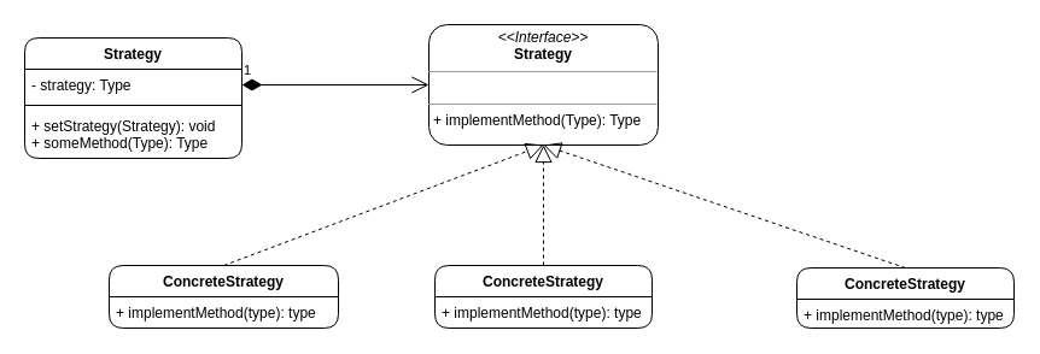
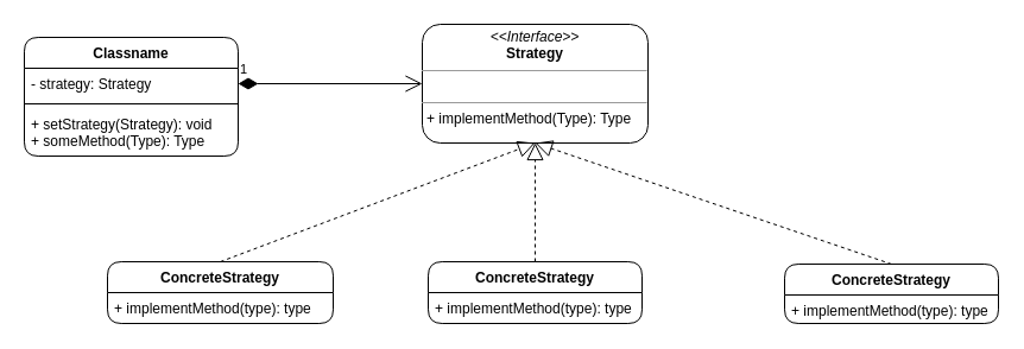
  <mxCell id="0" />
  <mxCell id="1" parent="0" />
  <mxCell id="2" value="ConcreteStrategy" style="swimlane;fontStyle=1;align=center;verticalAlign=top;childLayout=stackLayout;horizontal=1;startSize=26;horizontalStack=0;resizeParent=1;resizeParentMax=0;resizeLast=0;collapsible=1;marginBottom=0;rounded=1;" parent="1" vertex="1"><mxGeometry x="90" y="220" width="190" height="52" as="geometry" /></mxCell>
  <mxCell id="3" value="+ implementMethod(type): type" style="text;strokeColor=none;fillColor=none;align=left;verticalAlign=top;spacingLeft=4;spacingRight=4;overflow=hidden;rotatable=0;points=[[0,0.5],[1,0.5]];portConstraint=eastwest;rounded=1;" parent="2" vertex="1"><mxGeometry y="26" width="190" height="26" as="geometry" /></mxCell>
  <mxCell id="4" value="&lt;p style=&quot;margin: 0px ; margin-top: 4px ; text-align: center&quot;&gt;&lt;i&gt;&amp;lt;&amp;lt;Interface&amp;gt;&amp;gt;&lt;/i&gt;&lt;br&gt;&lt;b&gt;Strategy&lt;/b&gt;&lt;/p&gt;&lt;hr size=&quot;1&quot;&gt;&lt;p style=&quot;margin: 0px ; margin-left: 4px&quot;&gt;&lt;br&gt;&lt;/p&gt;&lt;hr size=&quot;1&quot;&gt;&lt;p style=&quot;margin: 0px ; margin-left: 4px&quot;&gt;+ implementMethod(Type): Type&lt;br&gt;&lt;/p&gt;" style="verticalAlign=top;align=left;overflow=fill;fontSize=12;fontFamily=Helvetica;html=1;rounded=1;" parent="1" vertex="1"><mxGeometry x="355" y="20" width="190" height="100" as="geometry" /></mxCell>
  <mxCell id="5" value="" style="endArrow=block;dashed=1;endFill=0;endSize=12;html=1;entryX=0.5;entryY=1;entryDx=0;entryDy=0;exitX=0.5;exitY=0;exitDx=0;exitDy=0;" parent="1" source="2" target="4" edge="1"><mxGeometry width="160" relative="1" as="geometry"><mxPoint x="250" y="170" as="sourcePoint" /><mxPoint x="380" y="180" as="targetPoint" /></mxGeometry></mxCell>
  <mxCell id="6" value="ConcreteStrategy" style="swimlane;fontStyle=1;align=center;verticalAlign=top;childLayout=stackLayout;horizontal=1;startSize=26;horizontalStack=0;resizeParent=1;resizeParentMax=0;resizeLast=0;collapsible=1;marginBottom=0;rounded=1;" parent="1" vertex="1"><mxGeometry x="360" y="220" width="180" height="52" as="geometry" /></mxCell>
  <mxCell id="7" value="+ implementMethod(type): type" style="text;strokeColor=none;fillColor=none;align=left;verticalAlign=top;spacingLeft=4;spacingRight=4;overflow=hidden;rotatable=0;points=[[0,0.5],[1,0.5]];portConstraint=eastwest;rounded=1;" parent="6" vertex="1"><mxGeometry y="26" width="180" height="26" as="geometry" /></mxCell>
  <mxCell id="8" value="ConcreteStrategy" style="swimlane;fontStyle=1;align=center;verticalAlign=top;childLayout=stackLayout;horizontal=1;startSize=26;horizontalStack=0;resizeParent=1;resizeParentMax=0;resizeLast=0;collapsible=1;marginBottom=0;rounded=1;" parent="1" vertex="1"><mxGeometry x="660" y="222" width="180" height="50" as="geometry" /></mxCell>
  <mxCell id="9" value="+ implementMethod(type): type" style="text;strokeColor=none;fillColor=none;align=left;verticalAlign=top;spacingLeft=4;spacingRight=4;overflow=hidden;rotatable=0;points=[[0,0.5],[1,0.5]];portConstraint=eastwest;rounded=1;" parent="8" vertex="1"><mxGeometry y="26" width="180" height="24" as="geometry" /></mxCell>
  <mxCell id="10" value="" style="endArrow=block;dashed=1;endFill=0;endSize=12;html=1;exitX=0.5;exitY=0;exitDx=0;exitDy=0;entryX=0.5;entryY=1;entryDx=0;entryDy=0;" parent="1" source="6" target="4" edge="1"><mxGeometry width="160" relative="1" as="geometry"><mxPoint x="440" y="170" as="sourcePoint" /><mxPoint x="600" y="170" as="targetPoint" /></mxGeometry></mxCell>
  <mxCell id="11" value="" style="endArrow=block;dashed=1;endFill=0;endSize=12;html=1;exitX=0.5;exitY=0;exitDx=0;exitDy=0;entryX=0.5;entryY=1;entryDx=0;entryDy=0;" parent="1" source="8" target="4" edge="1"><mxGeometry width="160" relative="1" as="geometry"><mxPoint x="220" y="180" as="sourcePoint" /><mxPoint x="450" y="100" as="targetPoint" /></mxGeometry></mxCell>
- <mxCell id="12" value="Strategy" style="swimlane;fontStyle=1;align=center;verticalAlign=top;childLayout=stackLayout;horizontal=1;startSize=26;horizontalStack=0;resizeParent=1;resizeParentMax=0;resizeLast=0;collapsible=1;marginBottom=0;rounded=1;" parent="1" vertex="1"><mxGeometry x="20" y="31" width="180" height="100" as="geometry" /></mxCell>
- <mxCell id="13" value="- strategy: Type" style="text;strokeColor=none;fillColor=none;align=left;verticalAlign=top;spacingLeft=4;spacingRight=4;overflow=hidden;rotatable=0;points=[[0,0.5],[1,0.5]];portConstraint=eastwest;" parent="12" vertex="1"><mxGeometry y="26" width="180" height="26" as="geometry" /></mxCell>
+ <mxCell id="12" value="Classname" style="swimlane;fontStyle=1;align=center;verticalAlign=top;childLayout=stackLayout;horizontal=1;startSize=26;horizontalStack=0;resizeParent=1;resizeParentMax=0;resizeLast=0;collapsible=1;marginBottom=0;rounded=1;" parent="1" vertex="1"><mxGeometry x="20" y="31" width="180" height="100" as="geometry" /></mxCell>
+ <mxCell id="13" value="- strategy: Strategy" style="text;strokeColor=none;fillColor=none;align=left;verticalAlign=top;spacingLeft=4;spacingRight=4;overflow=hidden;rotatable=0;points=[[0,0.5],[1,0.5]];portConstraint=eastwest;" parent="12" vertex="1"><mxGeometry y="26" width="180" height="26" as="geometry" /></mxCell>
  <mxCell id="14" value="" style="line;strokeWidth=1;fillColor=none;align=left;verticalAlign=middle;spacingTop=-1;spacingLeft=3;spacingRight=3;rotatable=0;labelPosition=right;points=[];portConstraint=eastwest;" parent="12" vertex="1"><mxGeometry y="52" width="180" height="8" as="geometry" /></mxCell>
  <mxCell id="15" value="+ setStrategy(Strategy): void&#10;+ someMethod(Type): Type" style="text;strokeColor=none;fillColor=none;align=left;verticalAlign=top;spacingLeft=4;spacingRight=4;overflow=hidden;rotatable=0;points=[[0,0.5],[1,0.5]];portConstraint=eastwest;" parent="12" vertex="1"><mxGeometry y="60" width="180" height="40" as="geometry" /></mxCell>
  <mxCell id="16" value="1" style="endArrow=open;html=1;endSize=12;startArrow=diamondThin;startSize=14;startFill=1;edgeStyle=orthogonalEdgeStyle;align=left;verticalAlign=bottom;exitX=1;exitY=0.5;exitDx=0;exitDy=0;entryX=0;entryY=0.5;entryDx=0;entryDy=0;" parent="1" source="13" target="4" edge="1"><mxGeometry x="-1" y="3" relative="1" as="geometry"><mxPoint x="220" y="180" as="sourcePoint" /><mxPoint x="380" y="180" as="targetPoint" /></mxGeometry></mxCell>
